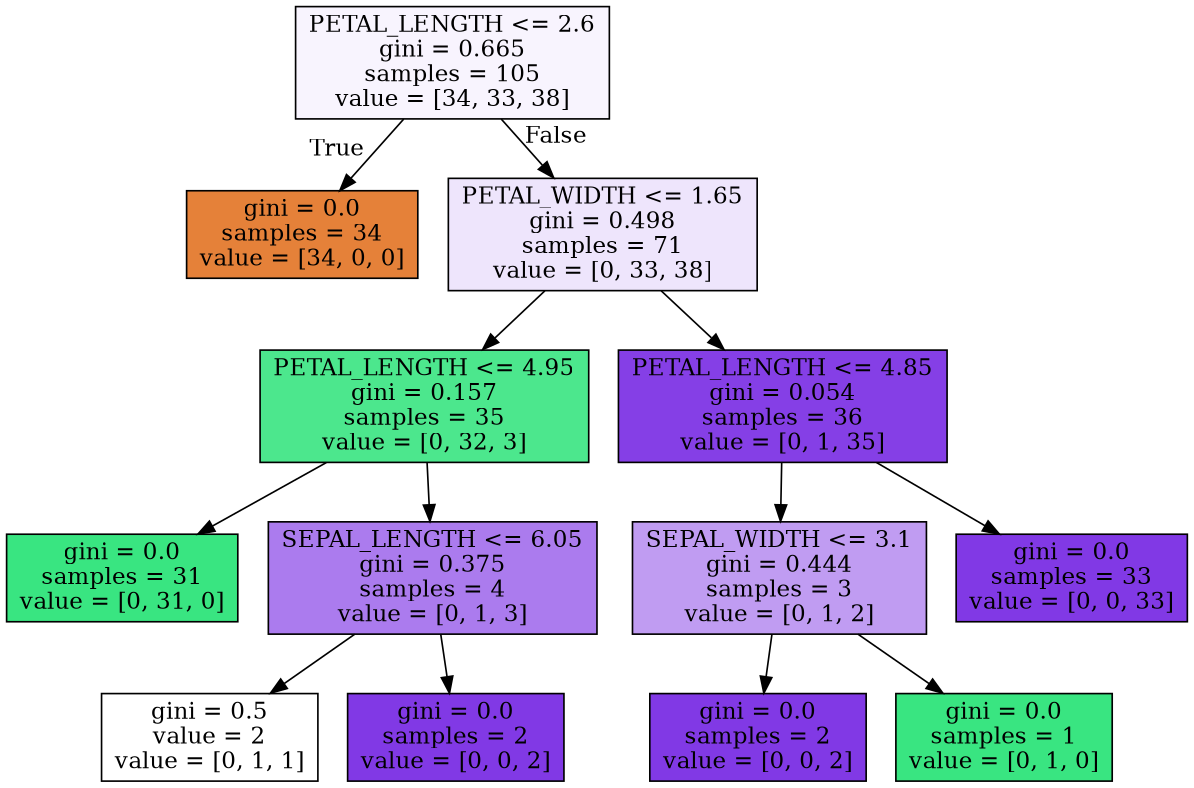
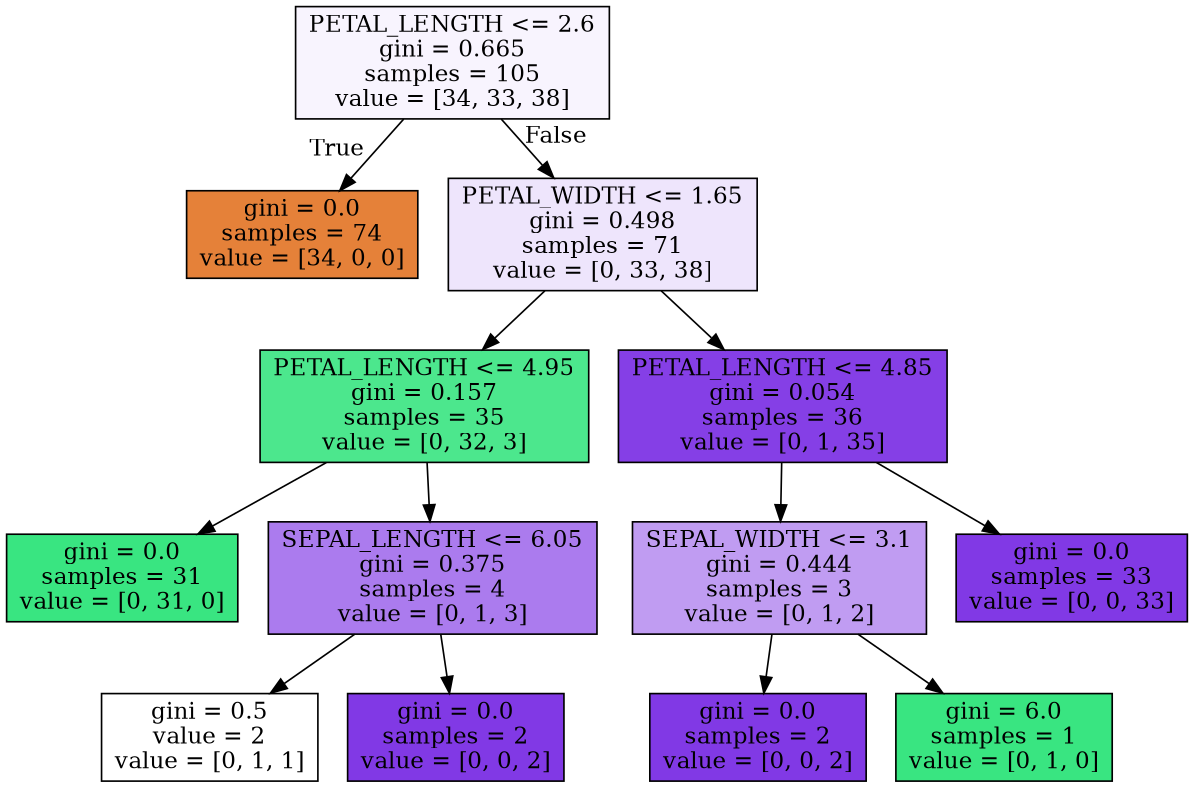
  digraph {
    node [color=black fillcolor="#8139e5" shape=box style=filled]
    n1 [fillcolor="#f8f4fe" label="PETAL_LENGTH <= 2.6\ngini = 0.665\nsamples = 105\nvalue = [34, 33, 38]"]
-   n2 [fillcolor="#e58139" label="gini = 0.0\nsamples = 34\nvalue = [34, 0, 0]"]
+   n2 [fillcolor="#e58139" label="gini = 0.0\nsamples = 74\nvalue = [34, 0, 0]"]
    n3 [fillcolor="#eee5fc" label="PETAL_WIDTH <= 1.65\ngini = 0.498\nsamples = 71\nvalue = [0, 33, 38]"]
    n4 [fillcolor="#4ce78d" label="PETAL_LENGTH <= 4.95\ngini = 0.157\nsamples = 35\nvalue = [0, 32, 3]"]
    n5 [fillcolor="#853fe6" label="PETAL_LENGTH <= 4.85\ngini = 0.054\nsamples = 36\nvalue = [0, 1, 35]"]
    n6 [fillcolor="#39e581" label="gini = 0.0\nsamples = 31\nvalue = [0, 31, 0]"]
    n7 [fillcolor="#ab7bee" label="SEPAL_LENGTH <= 6.05\ngini = 0.375\nsamples = 4\nvalue = [0, 1, 3]"]
    n8 [fillcolor="#c09cf2" label="SEPAL_WIDTH <= 3.1\ngini = 0.444\nsamples = 3\nvalue = [0, 1, 2]"]
    n9 [label="gini = 0.0\nsamples = 33\nvalue = [0, 0, 33]"]
    n10 [fillcolor="#ffffff" label="gini = 0.5\nvalue = 2\nvalue = [0, 1, 1]"]
    n11 [label="gini = 0.0\nsamples = 2\nvalue = [0, 0, 2]"]
    n12 [label="gini = 0.0\nsamples = 2\nvalue = [0, 0, 2]"]
-   n13 [fillcolor="#39e581" label="gini = 0.0\nsamples = 1\nvalue = [0, 1, 0]"]
+   n13 [fillcolor="#39e581" label="gini = 6.0\nsamples = 1\nvalue = [0, 1, 0]"]
    n1 -> n2 [headlabel=True labelangle=45 labeldistance=2.5]
    n1 -> n3 [headlabel=False labelangle=-45 labeldistance=2.5]
    n3 -> n4
    n3 -> n5
    n4 -> n6
    n4 -> n7
    n5 -> n8
    n5 -> n9
    n7 -> n10
    n7 -> n11
    n8 -> n12
    n8 -> n13
  }
